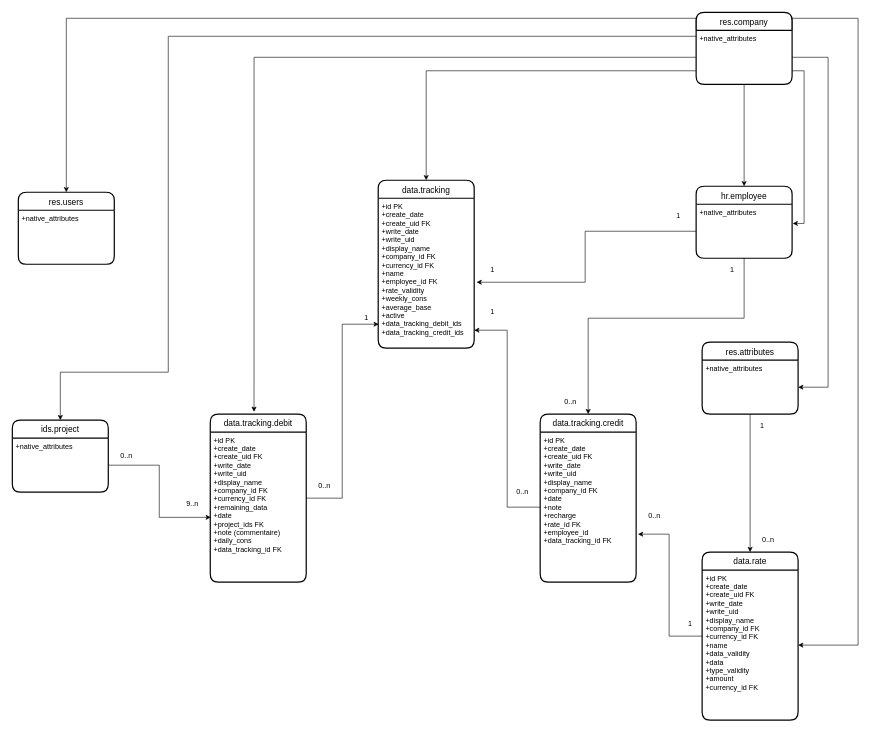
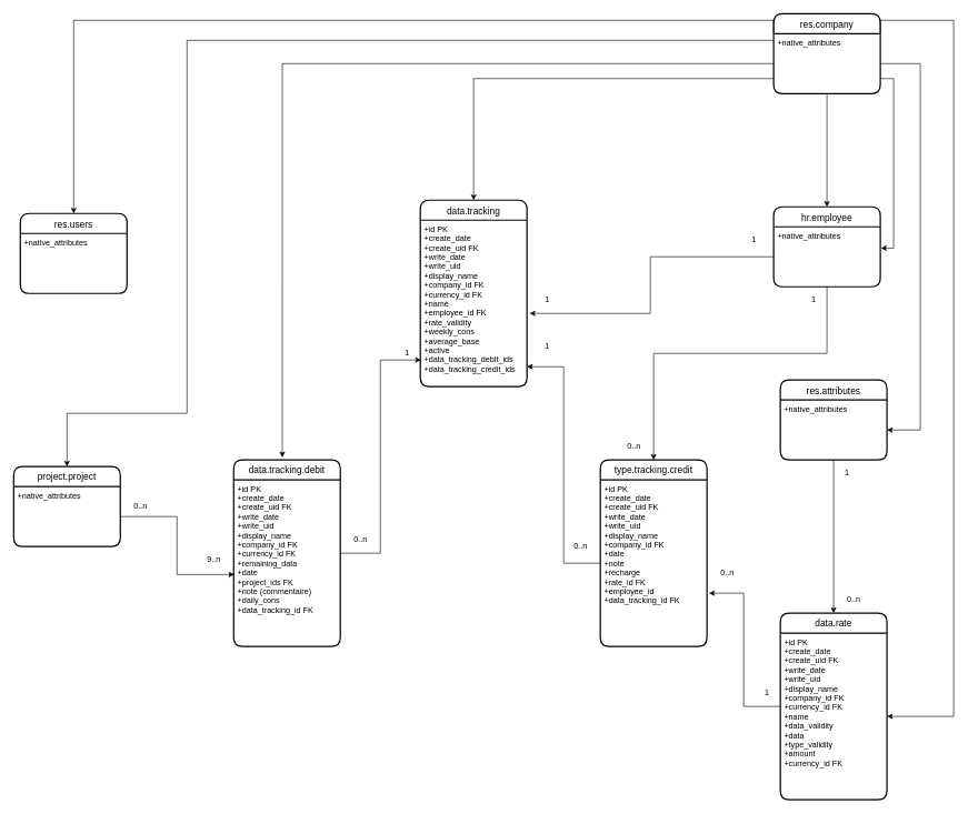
  <mxCell id="0" />
  <mxCell id="1" parent="0" />
  <mxCell id="2" value="res.company" style="swimlane;childLayout=stackLayout;horizontal=1;startSize=30;horizontalStack=0;rounded=1;fontSize=14;fontStyle=0;strokeWidth=2;resizeParent=0;resizeLast=1;shadow=0;dashed=0;align=center;" parent="1" vertex="1"><mxGeometry x="1160" y="20" width="160" height="120" as="geometry" /></mxCell>
  <mxCell id="3" value="+native_attributes" style="align=left;strokeColor=none;fillColor=none;spacingLeft=4;fontSize=12;verticalAlign=top;resizable=0;rotatable=0;part=1;" parent="2" vertex="1"><mxGeometry y="30" width="160" height="90" as="geometry" /></mxCell>
  <mxCell id="4" value="data.tracking" style="swimlane;childLayout=stackLayout;horizontal=1;startSize=30;horizontalStack=0;rounded=1;fontSize=14;fontStyle=0;strokeWidth=2;resizeParent=0;resizeLast=1;shadow=0;dashed=0;align=center;" parent="1" vertex="1"><mxGeometry x="630" y="300" width="160" height="280" as="geometry" /></mxCell>
  <mxCell id="5" value="+id PK&#10;+create_date&#10;+create_uid FK&#10;+write_date&#10;+write_uid&#10;+display_name&#10;+company_id FK&#10;+currency_id FK&#10;+name&#10;+employee_id FK&#10;+rate_validity&#10;+weekly_cons&#10;+average_base&#10;+active&#10;+data_tracking_debit_ids&#10;+data_tracking_credit_ids&#10;&#10;&#10;&#10;&#10;" style="align=left;strokeColor=none;fillColor=none;spacingLeft=4;fontSize=12;verticalAlign=top;resizable=0;rotatable=0;part=1;" parent="4" vertex="1"><mxGeometry y="30" width="160" height="250" as="geometry" /></mxCell>
  <mxCell id="6" style="edgeStyle=orthogonalEdgeStyle;rounded=0;orthogonalLoop=1;jettySize=auto;html=1;entryX=0.006;entryY=0.84;entryDx=0;entryDy=0;entryPerimeter=0;" parent="1" source="7" target="5" edge="1"><mxGeometry relative="1" as="geometry" /></mxCell>
  <mxCell id="7" value="data.tracking.debit" style="swimlane;childLayout=stackLayout;horizontal=1;startSize=30;horizontalStack=0;rounded=1;fontSize=14;fontStyle=0;strokeWidth=2;resizeParent=0;resizeLast=1;shadow=0;dashed=0;align=center;" parent="1" vertex="1"><mxGeometry x="350" y="690" width="160" height="280" as="geometry" /></mxCell>
  <mxCell id="8" value="+id PK&#10;+create_date&#10;+create_uid FK&#10;+write_date&#10;+write_uid&#10;+display_name&#10;+company_id FK&#10;+currency_id FK&#10;+remaining_data&#10;+date&#10;+project_ids FK&#10;+note (commentaire)&#10;+daily_cons&#10;+data_tracking_id FK&#10;&#10;&#10;&#10;&#10;&#10;" style="align=left;strokeColor=none;fillColor=none;spacingLeft=4;fontSize=12;verticalAlign=top;resizable=0;rotatable=0;part=1;" parent="7" vertex="1"><mxGeometry y="30" width="160" height="250" as="geometry" /></mxCell>
- <mxCell id="9" value="ids.project" style="swimlane;childLayout=stackLayout;horizontal=1;startSize=30;horizontalStack=0;rounded=1;fontSize=14;fontStyle=0;strokeWidth=2;resizeParent=0;resizeLast=1;shadow=0;dashed=0;align=center;" parent="1" vertex="1"><mxGeometry x="20" y="700" width="160" height="120" as="geometry" /></mxCell>
+ <mxCell id="9" value="project.project" style="swimlane;childLayout=stackLayout;horizontal=1;startSize=30;horizontalStack=0;rounded=1;fontSize=14;fontStyle=0;strokeWidth=2;resizeParent=0;resizeLast=1;shadow=0;dashed=0;align=center;" parent="1" vertex="1"><mxGeometry x="20" y="700" width="160" height="120" as="geometry" /></mxCell>
  <mxCell id="10" value="+native_attributes" style="align=left;strokeColor=none;fillColor=none;spacingLeft=4;fontSize=12;verticalAlign=top;resizable=0;rotatable=0;part=1;" parent="9" vertex="1"><mxGeometry y="30" width="160" height="90" as="geometry" /></mxCell>
- <mxCell id="11" value="data.tracking.credit" style="swimlane;childLayout=stackLayout;horizontal=1;startSize=30;horizontalStack=0;rounded=1;fontSize=14;fontStyle=0;strokeWidth=2;resizeParent=0;resizeLast=1;shadow=0;dashed=0;align=center;" parent="1" vertex="1"><mxGeometry x="900" y="690" width="160" height="280" as="geometry" /></mxCell>
+ <mxCell id="11" value="type.tracking.credit" style="swimlane;childLayout=stackLayout;horizontal=1;startSize=30;horizontalStack=0;rounded=1;fontSize=14;fontStyle=0;strokeWidth=2;resizeParent=0;resizeLast=1;shadow=0;dashed=0;align=center;" parent="1" vertex="1"><mxGeometry x="900" y="690" width="160" height="280" as="geometry" /></mxCell>
  <mxCell id="12" value="+id PK&#10;+create_date&#10;+create_uid FK&#10;+write_date&#10;+write_uid&#10;+display_name&#10;+company_id FK&#10;+date&#10;+note&#10;+recharge&#10;+rate_id FK&#10;+employee_id&#10;+data_tracking_id FK&#10;&#10;&#10;&#10;&#10;&#10;&#10;" style="align=left;strokeColor=none;fillColor=none;spacingLeft=4;fontSize=12;verticalAlign=top;resizable=0;rotatable=0;part=1;" parent="11" vertex="1"><mxGeometry y="30" width="160" height="250" as="geometry" /></mxCell>
  <mxCell id="13" value="hr.employee" style="swimlane;childLayout=stackLayout;horizontal=1;startSize=30;horizontalStack=0;rounded=1;fontSize=14;fontStyle=0;strokeWidth=2;resizeParent=0;resizeLast=1;shadow=0;dashed=0;align=center;" parent="1" vertex="1"><mxGeometry x="1160" y="310" width="160" height="120" as="geometry" /></mxCell>
  <mxCell id="14" value="+native_attributes" style="align=left;strokeColor=none;fillColor=none;spacingLeft=4;fontSize=12;verticalAlign=top;resizable=0;rotatable=0;part=1;" parent="13" vertex="1"><mxGeometry y="30" width="160" height="90" as="geometry" /></mxCell>
  <mxCell id="15" value="res.attributes" style="swimlane;childLayout=stackLayout;horizontal=1;startSize=30;horizontalStack=0;rounded=1;fontSize=14;fontStyle=0;strokeWidth=2;resizeParent=0;resizeLast=1;shadow=0;dashed=0;align=center;" parent="1" vertex="1"><mxGeometry x="1170" y="570" width="160" height="120" as="geometry" /></mxCell>
  <mxCell id="16" value="+native_attributes" style="align=left;strokeColor=none;fillColor=none;spacingLeft=4;fontSize=12;verticalAlign=top;resizable=0;rotatable=0;part=1;" parent="15" vertex="1"><mxGeometry y="30" width="160" height="90" as="geometry" /></mxCell>
  <mxCell id="17" style="edgeStyle=orthogonalEdgeStyle;rounded=0;orthogonalLoop=1;jettySize=auto;html=1;entryX=1.019;entryY=0.68;entryDx=0;entryDy=0;entryPerimeter=0;" parent="1" source="18" target="12" edge="1"><mxGeometry relative="1" as="geometry" /></mxCell>
  <mxCell id="18" value="data.rate" style="swimlane;childLayout=stackLayout;horizontal=1;startSize=30;horizontalStack=0;rounded=1;fontSize=14;fontStyle=0;strokeWidth=2;resizeParent=0;resizeLast=1;shadow=0;dashed=0;align=center;" parent="1" vertex="1"><mxGeometry x="1170" y="920" width="160" height="280" as="geometry" /></mxCell>
  <mxCell id="19" value="+id PK&#10;+create_date&#10;+create_uid FK&#10;+write_date&#10;+write_uid&#10;+display_name&#10;+company_id FK&#10;+currency_id FK&#10;+name&#10;+data_validity&#10;+data&#10;+type_validity&#10;+amount&#10;+currency_id FK&#10;&#10;&#10;&#10;&#10;&#10;" style="align=left;strokeColor=none;fillColor=none;spacingLeft=4;fontSize=12;verticalAlign=top;resizable=0;rotatable=0;part=1;" parent="18" vertex="1"><mxGeometry y="30" width="160" height="250" as="geometry" /></mxCell>
  <mxCell id="20" style="edgeStyle=orthogonalEdgeStyle;rounded=0;orthogonalLoop=1;jettySize=auto;html=1;exitX=0;exitY=0;exitDx=0;exitDy=0;entryX=0.5;entryY=0;entryDx=0;entryDy=0;" parent="1" source="3" target="27" edge="1"><mxGeometry relative="1" as="geometry"><mxPoint x="110" y="310" as="targetPoint" /></mxGeometry></mxCell>
  <mxCell id="21" style="edgeStyle=orthogonalEdgeStyle;rounded=0;orthogonalLoop=1;jettySize=auto;html=1;entryX=0.5;entryY=0;entryDx=0;entryDy=0;" parent="1" source="3" target="9" edge="1"><mxGeometry relative="1" as="geometry"><mxPoint x="280" y="550" as="targetPoint" /><Array as="points"><mxPoint x="280" y="60" /><mxPoint x="280" y="620" /><mxPoint x="100" y="620" /></Array></mxGeometry></mxCell>
  <mxCell id="22" style="edgeStyle=orthogonalEdgeStyle;rounded=0;orthogonalLoop=1;jettySize=auto;html=1;entryX=0.456;entryY=-0.014;entryDx=0;entryDy=0;entryPerimeter=0;" parent="1" source="3" target="7" edge="1"><mxGeometry relative="1" as="geometry" /></mxCell>
  <mxCell id="23" style="edgeStyle=orthogonalEdgeStyle;rounded=0;orthogonalLoop=1;jettySize=auto;html=1;exitX=0;exitY=0.75;exitDx=0;exitDy=0;entryX=0.5;entryY=0;entryDx=0;entryDy=0;" parent="1" source="3" target="4" edge="1"><mxGeometry relative="1" as="geometry"><mxPoint x="710" y="290" as="targetPoint" /></mxGeometry></mxCell>
  <mxCell id="24" style="edgeStyle=orthogonalEdgeStyle;rounded=0;orthogonalLoop=1;jettySize=auto;html=1;entryX=0.5;entryY=0;entryDx=0;entryDy=0;" parent="1" source="3" target="13" edge="1"><mxGeometry relative="1" as="geometry" /></mxCell>
  <mxCell id="25" style="edgeStyle=orthogonalEdgeStyle;rounded=0;orthogonalLoop=1;jettySize=auto;html=1;exitX=1;exitY=0.75;exitDx=0;exitDy=0;entryX=1.006;entryY=0.356;entryDx=0;entryDy=0;entryPerimeter=0;" parent="1" source="3" target="14" edge="1"><mxGeometry relative="1" as="geometry"><Array as="points"><mxPoint x="1340" y="118" /><mxPoint x="1340" y="372" /></Array></mxGeometry></mxCell>
  <mxCell id="26" style="edgeStyle=orthogonalEdgeStyle;rounded=0;orthogonalLoop=1;jettySize=auto;html=1;entryX=1;entryY=0.5;entryDx=0;entryDy=0;" parent="1" source="3" target="16" edge="1"><mxGeometry relative="1" as="geometry"><Array as="points"><mxPoint x="1380" y="95" /><mxPoint x="1380" y="645" /></Array></mxGeometry></mxCell>
  <mxCell id="27" value="res.users" style="swimlane;childLayout=stackLayout;horizontal=1;startSize=30;horizontalStack=0;rounded=1;fontSize=14;fontStyle=0;strokeWidth=2;resizeParent=0;resizeLast=1;shadow=0;dashed=0;align=center;" parent="1" vertex="1"><mxGeometry x="30" y="320" width="160" height="120" as="geometry" /></mxCell>
  <mxCell id="28" value="+native_attributes" style="align=left;strokeColor=none;fillColor=none;spacingLeft=4;fontSize=12;verticalAlign=top;resizable=0;rotatable=0;part=1;" parent="27" vertex="1"><mxGeometry y="30" width="160" height="90" as="geometry" /></mxCell>
  <mxCell id="29" style="edgeStyle=orthogonalEdgeStyle;rounded=0;orthogonalLoop=1;jettySize=auto;html=1;exitX=1;exitY=0;exitDx=0;exitDy=0;" parent="1" source="3" target="19" edge="1"><mxGeometry relative="1" as="geometry"><Array as="points"><mxPoint x="1320" y="30" /><mxPoint x="1430" y="30" /><mxPoint x="1430" y="1075" /></Array></mxGeometry></mxCell>
  <mxCell id="30" style="edgeStyle=orthogonalEdgeStyle;rounded=0;orthogonalLoop=1;jettySize=auto;html=1;entryX=1;entryY=0.88;entryDx=0;entryDy=0;entryPerimeter=0;" parent="1" source="12" target="5" edge="1"><mxGeometry relative="1" as="geometry" /></mxCell>
  <mxCell id="31" style="edgeStyle=orthogonalEdgeStyle;rounded=0;orthogonalLoop=1;jettySize=auto;html=1;entryX=0.006;entryY=0.568;entryDx=0;entryDy=0;entryPerimeter=0;" parent="1" source="10" target="8" edge="1"><mxGeometry relative="1" as="geometry" /></mxCell>
  <mxCell id="32" style="edgeStyle=orthogonalEdgeStyle;rounded=0;orthogonalLoop=1;jettySize=auto;html=1;exitX=0;exitY=0.5;exitDx=0;exitDy=0;entryX=1.025;entryY=0.56;entryDx=0;entryDy=0;entryPerimeter=0;" parent="1" source="14" target="5" edge="1"><mxGeometry relative="1" as="geometry" /></mxCell>
  <mxCell id="33" style="edgeStyle=orthogonalEdgeStyle;rounded=0;orthogonalLoop=1;jettySize=auto;html=1;entryX=0.5;entryY=0;entryDx=0;entryDy=0;entryPerimeter=0;" parent="1" source="14" target="11" edge="1"><mxGeometry relative="1" as="geometry"><Array as="points"><mxPoint x="1240" y="530" /><mxPoint x="980" y="530" /></Array><mxPoint x="980" y="680" as="targetPoint" /></mxGeometry></mxCell>
  <mxCell id="34" value="0..n" style="text;html=1;align=center;verticalAlign=middle;resizable=0;points=[];autosize=1;" parent="1" vertex="1"><mxGeometry x="520" y="800" width="40" height="20" as="geometry" /></mxCell>
  <mxCell id="35" value="&lt;div&gt;1&lt;/div&gt;" style="text;html=1;align=center;verticalAlign=middle;resizable=0;points=[];autosize=1;" parent="1" vertex="1"><mxGeometry x="810" y="510" width="20" height="20" as="geometry" /></mxCell>
  <mxCell id="36" value="0..n" style="text;html=1;align=center;verticalAlign=middle;resizable=0;points=[];autosize=1;" parent="1" vertex="1"><mxGeometry x="850" y="810" width="40" height="20" as="geometry" /></mxCell>
  <mxCell id="37" value="&lt;div&gt;1&lt;/div&gt;" style="text;html=1;align=center;verticalAlign=middle;resizable=0;points=[];autosize=1;" parent="1" vertex="1"><mxGeometry x="810" y="440" width="20" height="20" as="geometry" /></mxCell>
  <mxCell id="38" value="&lt;div&gt;1&lt;/div&gt;" style="text;html=1;align=center;verticalAlign=middle;resizable=0;points=[];autosize=1;" parent="1" vertex="1"><mxGeometry x="1120" y="350" width="20" height="20" as="geometry" /></mxCell>
  <mxCell id="39" value="0..n" style="text;html=1;align=center;verticalAlign=middle;resizable=0;points=[];autosize=1;" parent="1" vertex="1"><mxGeometry x="190" y="750" width="40" height="20" as="geometry" /></mxCell>
  <mxCell id="40" value="&lt;div&gt;1&lt;/div&gt;" style="text;html=1;align=center;verticalAlign=middle;resizable=0;points=[];autosize=1;" parent="1" vertex="1"><mxGeometry x="600" y="520" width="20" height="20" as="geometry" /></mxCell>
  <mxCell id="41" value="9..n" style="text;html=1;align=center;verticalAlign=middle;resizable=0;points=[];autosize=1;" parent="1" vertex="1"><mxGeometry x="300" y="830" width="40" height="20" as="geometry" /></mxCell>
  <mxCell id="42" value="&lt;div&gt;1&lt;/div&gt;" style="text;html=1;align=center;verticalAlign=middle;resizable=0;points=[];autosize=1;" parent="1" vertex="1"><mxGeometry x="1140" y="1030" width="20" height="20" as="geometry" /></mxCell>
  <mxCell id="43" value="0..n" style="text;html=1;align=center;verticalAlign=middle;resizable=0;points=[];autosize=1;" parent="1" vertex="1"><mxGeometry x="1070" y="850" width="40" height="20" as="geometry" /></mxCell>
  <mxCell id="44" value="&lt;div&gt;1&lt;/div&gt;" style="text;html=1;align=center;verticalAlign=middle;resizable=0;points=[];autosize=1;" parent="1" vertex="1"><mxGeometry x="1210" y="440" width="20" height="20" as="geometry" /></mxCell>
  <mxCell id="45" value="0..n" style="text;html=1;align=center;verticalAlign=middle;resizable=0;points=[];autosize=1;" parent="1" vertex="1"><mxGeometry x="930" y="660" width="40" height="20" as="geometry" /></mxCell>
  <mxCell id="46" value="&lt;div&gt;1&lt;/div&gt;" style="text;html=1;align=center;verticalAlign=middle;resizable=0;points=[];autosize=1;" parent="1" vertex="1"><mxGeometry x="1260" y="700" width="20" height="20" as="geometry" /></mxCell>
  <mxCell id="47" value="0..n" style="text;html=1;align=center;verticalAlign=middle;resizable=0;points=[];autosize=1;" parent="1" vertex="1"><mxGeometry x="1260" y="890" width="40" height="20" as="geometry" /></mxCell>
  <mxCell id="48" style="edgeStyle=orthogonalEdgeStyle;rounded=0;orthogonalLoop=1;jettySize=auto;html=1;entryX=0.5;entryY=0;entryDx=0;entryDy=0;" parent="1" source="16" target="18" edge="1"><mxGeometry relative="1" as="geometry" /></mxCell>
